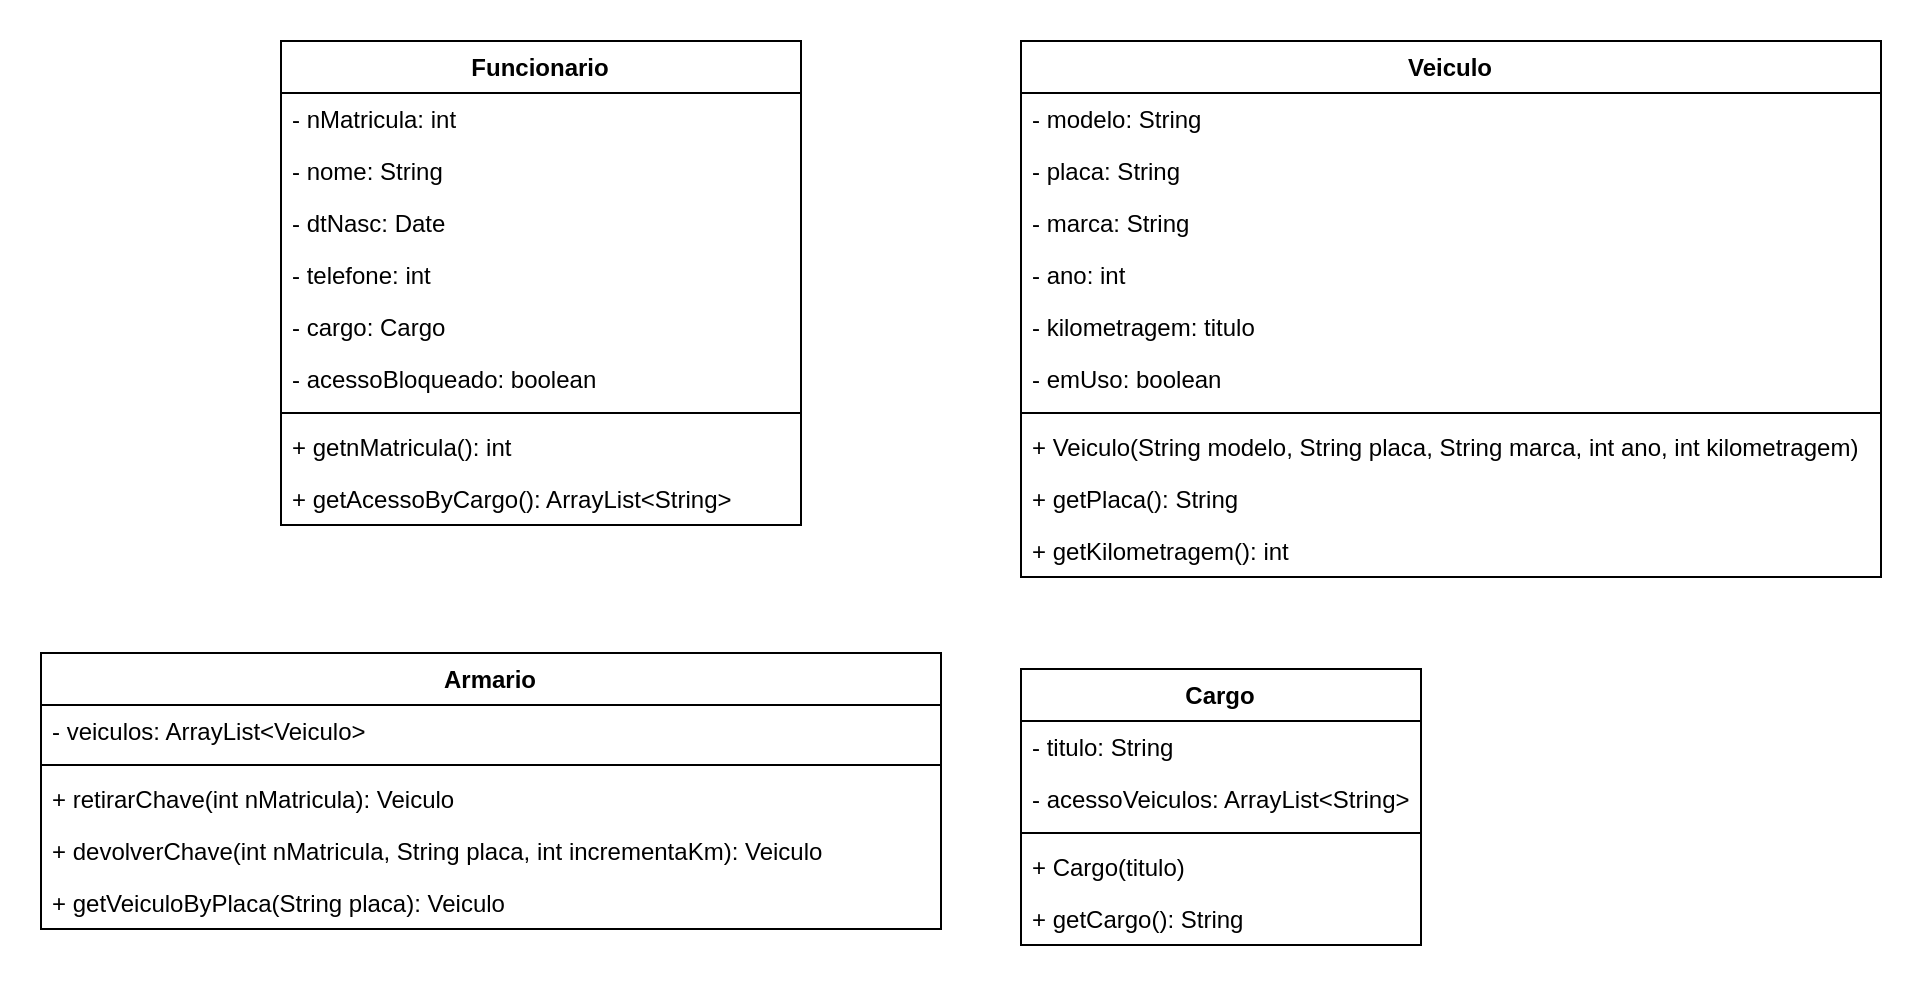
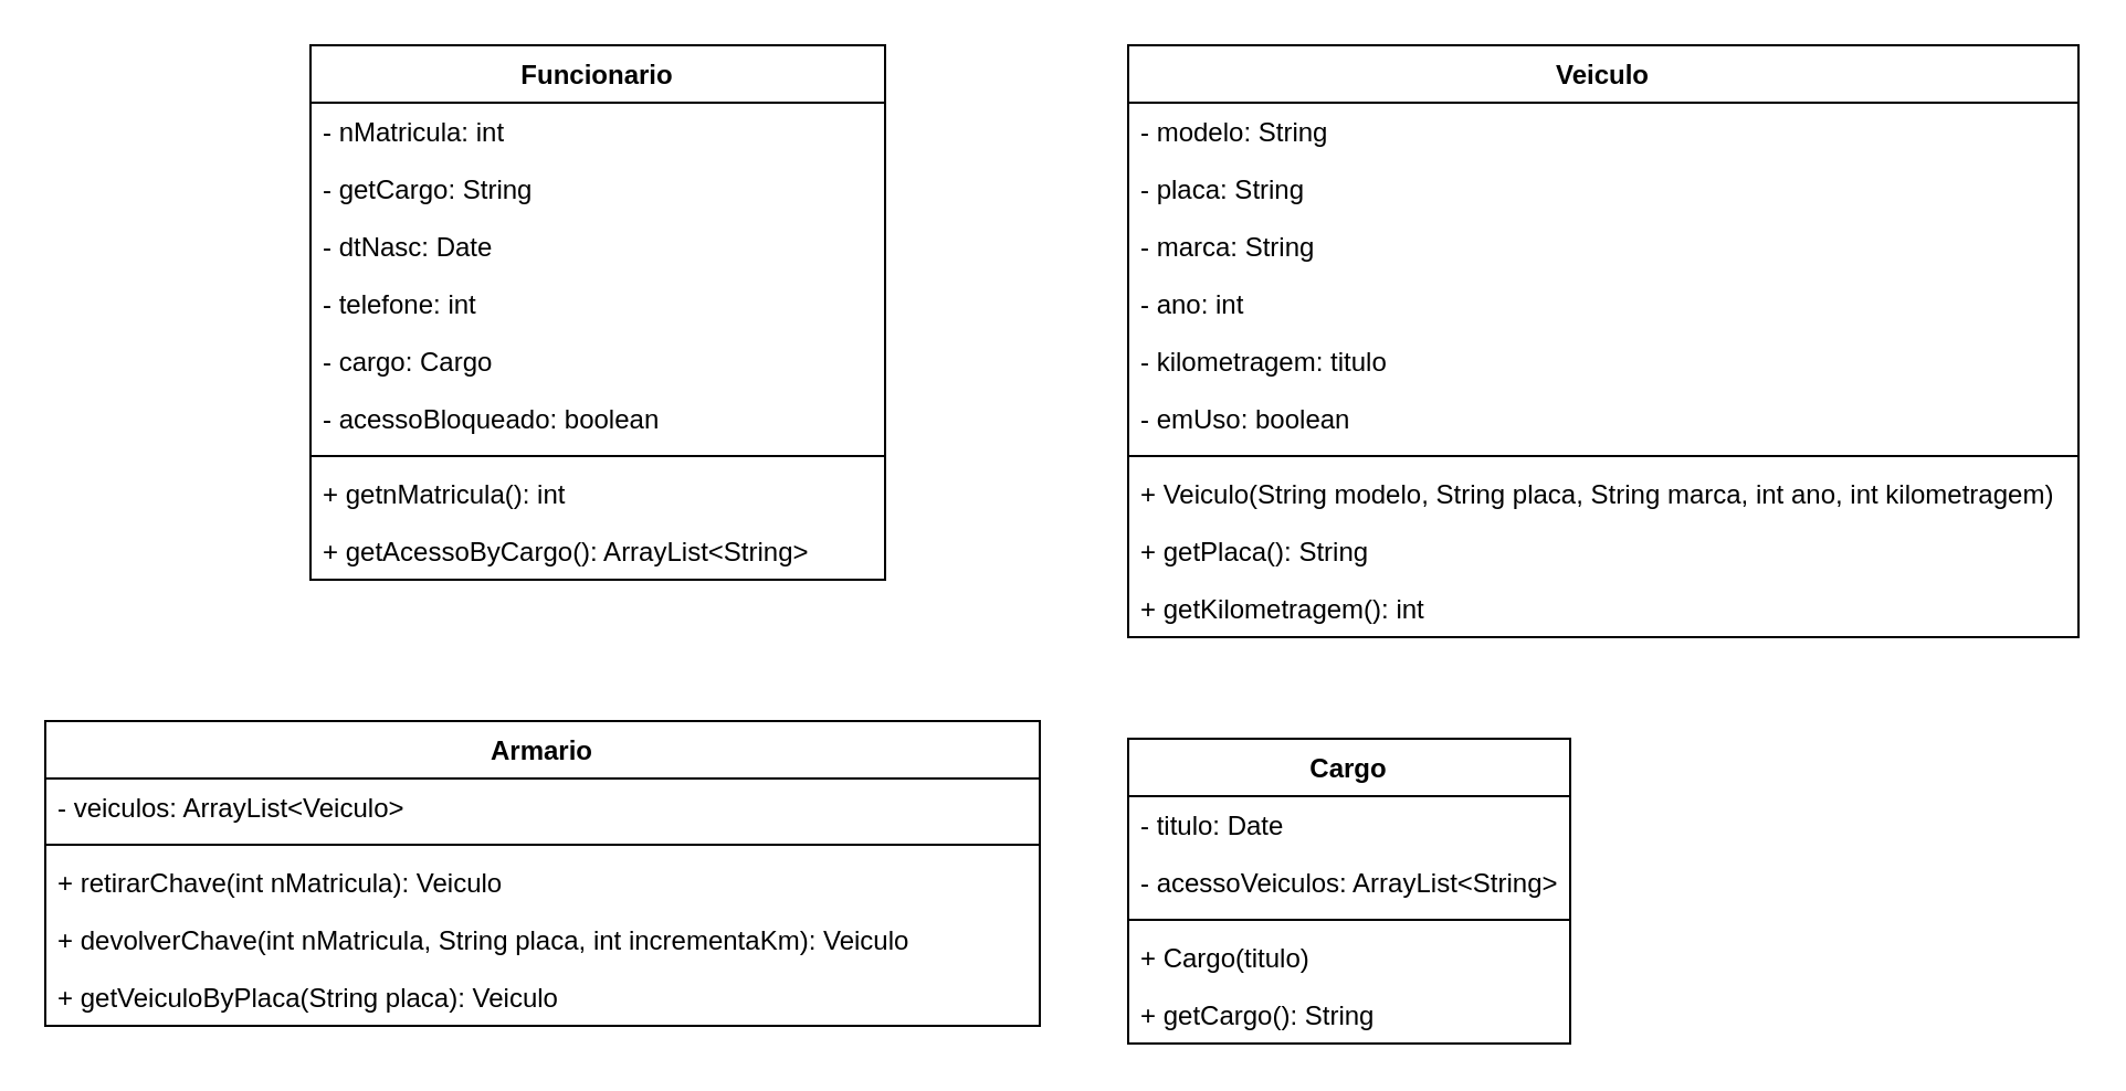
  <mxCell id="0" />
  <mxCell id="1" parent="0" />
  <mxCell id="2" value="Veiculo" style="swimlane;fontStyle=1;align=center;verticalAlign=top;childLayout=stackLayout;horizontal=1;startSize=26;horizontalStack=0;resizeParent=1;resizeParentMax=0;resizeLast=0;collapsible=1;marginBottom=0;" vertex="1" parent="1"><mxGeometry x="510" y="20" width="430" height="268" as="geometry" /></mxCell>
  <mxCell id="3" value="- modelo: String" style="text;strokeColor=none;fillColor=none;align=left;verticalAlign=top;spacingLeft=4;spacingRight=4;overflow=hidden;rotatable=0;points=[[0,0.5],[1,0.5]];portConstraint=eastwest;" vertex="1" parent="2"><mxGeometry y="26" width="430" height="26" as="geometry" /></mxCell>
  <mxCell id="4" value="- placa: String" style="text;strokeColor=none;fillColor=none;align=left;verticalAlign=top;spacingLeft=4;spacingRight=4;overflow=hidden;rotatable=0;points=[[0,0.5],[1,0.5]];portConstraint=eastwest;" vertex="1" parent="2"><mxGeometry y="52" width="430" height="26" as="geometry" /></mxCell>
  <mxCell id="5" value="- marca: String" style="text;strokeColor=none;fillColor=none;align=left;verticalAlign=top;spacingLeft=4;spacingRight=4;overflow=hidden;rotatable=0;points=[[0,0.5],[1,0.5]];portConstraint=eastwest;" vertex="1" parent="2"><mxGeometry y="78" width="430" height="26" as="geometry" /></mxCell>
  <mxCell id="6" value="- ano: int" style="text;strokeColor=none;fillColor=none;align=left;verticalAlign=top;spacingLeft=4;spacingRight=4;overflow=hidden;rotatable=0;points=[[0,0.5],[1,0.5]];portConstraint=eastwest;" vertex="1" parent="2"><mxGeometry y="104" width="430" height="26" as="geometry" /></mxCell>
  <mxCell id="7" value="- kilometragem: titulo" style="text;strokeColor=none;fillColor=none;align=left;verticalAlign=top;spacingLeft=4;spacingRight=4;overflow=hidden;rotatable=0;points=[[0,0.5],[1,0.5]];portConstraint=eastwest;" vertex="1" parent="2"><mxGeometry y="130" width="430" height="26" as="geometry" /></mxCell>
  <mxCell id="8" value="- emUso: boolean" style="text;strokeColor=none;fillColor=none;align=left;verticalAlign=top;spacingLeft=4;spacingRight=4;overflow=hidden;rotatable=0;points=[[0,0.5],[1,0.5]];portConstraint=eastwest;" vertex="1" parent="2"><mxGeometry y="156" width="430" height="26" as="geometry" /></mxCell>
  <mxCell id="9" value="" style="line;strokeWidth=1;fillColor=none;align=left;verticalAlign=middle;spacingTop=-1;spacingLeft=3;spacingRight=3;rotatable=0;labelPosition=right;points=[];portConstraint=eastwest;" vertex="1" parent="2"><mxGeometry y="182" width="430" height="8" as="geometry" /></mxCell>
  <mxCell id="10" value="+ Veiculo(String modelo, String placa, String marca, int ano, int kilometragem)" style="text;strokeColor=none;fillColor=none;align=left;verticalAlign=top;spacingLeft=4;spacingRight=4;overflow=hidden;rotatable=0;points=[[0,0.5],[1,0.5]];portConstraint=eastwest;" vertex="1" parent="2"><mxGeometry y="190" width="430" height="26" as="geometry" /></mxCell>
  <mxCell id="11" value="+ getPlaca(): String" style="text;strokeColor=none;fillColor=none;align=left;verticalAlign=top;spacingLeft=4;spacingRight=4;overflow=hidden;rotatable=0;points=[[0,0.5],[1,0.5]];portConstraint=eastwest;" vertex="1" parent="2"><mxGeometry y="216" width="430" height="26" as="geometry" /></mxCell>
  <mxCell id="12" value="+ getKilometragem(): int&#10;" style="text;strokeColor=none;fillColor=none;align=left;verticalAlign=top;spacingLeft=4;spacingRight=4;overflow=hidden;rotatable=0;points=[[0,0.5],[1,0.5]];portConstraint=eastwest;" vertex="1" parent="2"><mxGeometry y="242" width="430" height="26" as="geometry" /></mxCell>
  <mxCell id="13" value="Funcionario&#10;" style="swimlane;fontStyle=1;align=center;verticalAlign=top;childLayout=stackLayout;horizontal=1;startSize=26;horizontalStack=0;resizeParent=1;resizeParentMax=0;resizeLast=0;collapsible=1;marginBottom=0;" vertex="1" parent="1"><mxGeometry x="140" y="20" width="260" height="242" as="geometry" /></mxCell>
  <mxCell id="14" value="- nMatricula: int" style="text;strokeColor=none;fillColor=none;align=left;verticalAlign=top;spacingLeft=4;spacingRight=4;overflow=hidden;rotatable=0;points=[[0,0.5],[1,0.5]];portConstraint=eastwest;" vertex="1" parent="13"><mxGeometry y="26" width="260" height="26" as="geometry" /></mxCell>
- <mxCell id="15" value="- nome: String" style="text;strokeColor=none;fillColor=none;align=left;verticalAlign=top;spacingLeft=4;spacingRight=4;overflow=hidden;rotatable=0;points=[[0,0.5],[1,0.5]];portConstraint=eastwest;" vertex="1" parent="13"><mxGeometry y="52" width="260" height="26" as="geometry" /></mxCell>
+ <mxCell id="15" value="- getCargo: String" style="text;strokeColor=none;fillColor=none;align=left;verticalAlign=top;spacingLeft=4;spacingRight=4;overflow=hidden;rotatable=0;points=[[0,0.5],[1,0.5]];portConstraint=eastwest;" vertex="1" parent="13"><mxGeometry y="52" width="260" height="26" as="geometry" /></mxCell>
  <mxCell id="16" value="- dtNasc: Date" style="text;strokeColor=none;fillColor=none;align=left;verticalAlign=top;spacingLeft=4;spacingRight=4;overflow=hidden;rotatable=0;points=[[0,0.5],[1,0.5]];portConstraint=eastwest;" vertex="1" parent="13"><mxGeometry y="78" width="260" height="26" as="geometry" /></mxCell>
  <mxCell id="17" value="- telefone: int" style="text;strokeColor=none;fillColor=none;align=left;verticalAlign=top;spacingLeft=4;spacingRight=4;overflow=hidden;rotatable=0;points=[[0,0.5],[1,0.5]];portConstraint=eastwest;" vertex="1" parent="13"><mxGeometry y="104" width="260" height="26" as="geometry" /></mxCell>
  <mxCell id="18" value="- cargo: Cargo" style="text;strokeColor=none;fillColor=none;align=left;verticalAlign=top;spacingLeft=4;spacingRight=4;overflow=hidden;rotatable=0;points=[[0,0.5],[1,0.5]];portConstraint=eastwest;" vertex="1" parent="13"><mxGeometry y="130" width="260" height="26" as="geometry" /></mxCell>
  <mxCell id="19" value="- acessoBloqueado: boolean" style="text;strokeColor=none;fillColor=none;align=left;verticalAlign=top;spacingLeft=4;spacingRight=4;overflow=hidden;rotatable=0;points=[[0,0.5],[1,0.5]];portConstraint=eastwest;" vertex="1" parent="13"><mxGeometry y="156" width="260" height="26" as="geometry" /></mxCell>
  <mxCell id="20" value="" style="line;strokeWidth=1;fillColor=none;align=left;verticalAlign=middle;spacingTop=-1;spacingLeft=3;spacingRight=3;rotatable=0;labelPosition=right;points=[];portConstraint=eastwest;" vertex="1" parent="13"><mxGeometry y="182" width="260" height="8" as="geometry" /></mxCell>
  <mxCell id="21" value="+ getnMatricula(): int&#10;" style="text;strokeColor=none;fillColor=none;align=left;verticalAlign=top;spacingLeft=4;spacingRight=4;overflow=hidden;rotatable=0;points=[[0,0.5],[1,0.5]];portConstraint=eastwest;" vertex="1" parent="13"><mxGeometry y="190" width="260" height="26" as="geometry" /></mxCell>
  <mxCell id="22" value="+ getAcessoByCargo(): ArrayList&lt;String&gt;&#10;" style="text;strokeColor=none;fillColor=none;align=left;verticalAlign=top;spacingLeft=4;spacingRight=4;overflow=hidden;rotatable=0;points=[[0,0.5],[1,0.5]];portConstraint=eastwest;" vertex="1" parent="13"><mxGeometry y="216" width="260" height="26" as="geometry" /></mxCell>
  <mxCell id="23" value="Armario" style="swimlane;fontStyle=1;align=center;verticalAlign=top;childLayout=stackLayout;horizontal=1;startSize=26;horizontalStack=0;resizeParent=1;resizeParentMax=0;resizeLast=0;collapsible=1;marginBottom=0;" vertex="1" parent="1"><mxGeometry x="20" y="326" width="450" height="138" as="geometry" /></mxCell>
  <mxCell id="24" value="- veiculos: ArrayList&lt;Veiculo&gt;" style="text;strokeColor=none;fillColor=none;align=left;verticalAlign=top;spacingLeft=4;spacingRight=4;overflow=hidden;rotatable=0;points=[[0,0.5],[1,0.5]];portConstraint=eastwest;" vertex="1" parent="23"><mxGeometry y="26" width="450" height="26" as="geometry" /></mxCell>
  <mxCell id="25" value="" style="line;strokeWidth=1;fillColor=none;align=left;verticalAlign=middle;spacingTop=-1;spacingLeft=3;spacingRight=3;rotatable=0;labelPosition=right;points=[];portConstraint=eastwest;" vertex="1" parent="23"><mxGeometry y="52" width="450" height="8" as="geometry" /></mxCell>
  <mxCell id="26" value="+ retirarChave(int nMatricula): Veiculo" style="text;strokeColor=none;fillColor=none;align=left;verticalAlign=top;spacingLeft=4;spacingRight=4;overflow=hidden;rotatable=0;points=[[0,0.5],[1,0.5]];portConstraint=eastwest;" vertex="1" parent="23"><mxGeometry y="60" width="450" height="26" as="geometry" /></mxCell>
  <mxCell id="27" value="+ devolverChave(int nMatricula, String placa, int incrementaKm): Veiculo" style="text;strokeColor=none;fillColor=none;align=left;verticalAlign=top;spacingLeft=4;spacingRight=4;overflow=hidden;rotatable=0;points=[[0,0.5],[1,0.5]];portConstraint=eastwest;" vertex="1" parent="23"><mxGeometry y="86" width="450" height="26" as="geometry" /></mxCell>
  <mxCell id="28" value="+ getVeiculoByPlaca(String placa): Veiculo" style="text;strokeColor=none;fillColor=none;align=left;verticalAlign=top;spacingLeft=4;spacingRight=4;overflow=hidden;rotatable=0;points=[[0,0.5],[1,0.5]];portConstraint=eastwest;" vertex="1" parent="23"><mxGeometry y="112" width="450" height="26" as="geometry" /></mxCell>
  <mxCell id="29" value="Cargo" style="swimlane;fontStyle=1;align=center;verticalAlign=top;childLayout=stackLayout;horizontal=1;startSize=26;horizontalStack=0;resizeParent=1;resizeParentMax=0;resizeLast=0;collapsible=1;marginBottom=0;" vertex="1" parent="1"><mxGeometry x="510" y="334" width="200" height="138" as="geometry" /></mxCell>
- <mxCell id="30" value="- titulo: String" style="text;strokeColor=none;fillColor=none;align=left;verticalAlign=top;spacingLeft=4;spacingRight=4;overflow=hidden;rotatable=0;points=[[0,0.5],[1,0.5]];portConstraint=eastwest;" vertex="1" parent="29"><mxGeometry y="26" width="200" height="26" as="geometry" /></mxCell>
+ <mxCell id="30" value="- titulo: Date" style="text;strokeColor=none;fillColor=none;align=left;verticalAlign=top;spacingLeft=4;spacingRight=4;overflow=hidden;rotatable=0;points=[[0,0.5],[1,0.5]];portConstraint=eastwest;" vertex="1" parent="29"><mxGeometry y="26" width="200" height="26" as="geometry" /></mxCell>
  <mxCell id="31" value="- acessoVeiculos: ArrayList&lt;String&gt;" style="text;strokeColor=none;fillColor=none;align=left;verticalAlign=top;spacingLeft=4;spacingRight=4;overflow=hidden;rotatable=0;points=[[0,0.5],[1,0.5]];portConstraint=eastwest;" vertex="1" parent="29"><mxGeometry y="52" width="200" height="26" as="geometry" /></mxCell>
  <mxCell id="32" value="" style="line;strokeWidth=1;fillColor=none;align=left;verticalAlign=middle;spacingTop=-1;spacingLeft=3;spacingRight=3;rotatable=0;labelPosition=right;points=[];portConstraint=eastwest;" vertex="1" parent="29"><mxGeometry y="78" width="200" height="8" as="geometry" /></mxCell>
  <mxCell id="33" value="+ Cargo(titulo)" style="text;strokeColor=none;fillColor=none;align=left;verticalAlign=top;spacingLeft=4;spacingRight=4;overflow=hidden;rotatable=0;points=[[0,0.5],[1,0.5]];portConstraint=eastwest;" vertex="1" parent="29"><mxGeometry y="86" width="200" height="26" as="geometry" /></mxCell>
  <mxCell id="34" value="+ getCargo(): String" style="text;strokeColor=none;fillColor=none;align=left;verticalAlign=top;spacingLeft=4;spacingRight=4;overflow=hidden;rotatable=0;points=[[0,0.5],[1,0.5]];portConstraint=eastwest;" vertex="1" parent="29"><mxGeometry y="112" width="200" height="26" as="geometry" /></mxCell>
